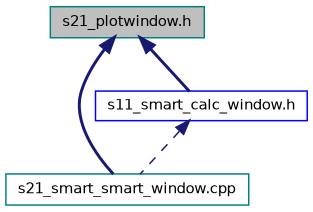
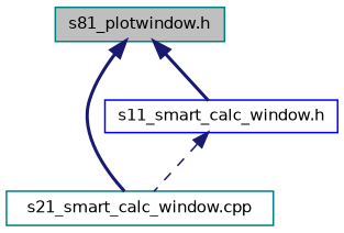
  digraph {
    node [color=teal fillcolor=white fontname=Helvetica fontsize=10 shape=record style=filled]
    edge [color=midnightblue dir=back fontname=Helvetica fontsize=10 labelfontname=Helvetica labelfontsize=10 style=bold]
-   n1 [fillcolor=grey75 fontcolor=black height=0.2 label="s21_plotwindow.h" width=0.4]
-   n2 [height=0.2 label="s21_smart_smart_window.cpp" width=0.4]
+   n1 [fillcolor=grey75 fontcolor=black height=0.2 label="s81_plotwindow.h" width=0.4]
+   n2 [height=0.2 label="s21_smart_calc_window.cpp" width=0.4]
    n3 [color=blue height=0.2 label="s11_smart_calc_window.h" width=0.4]
    n1 -> n2
    n1 -> n3
    n3 -> n2 [style=dashed]
  }
